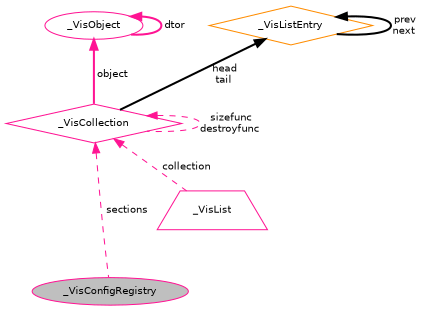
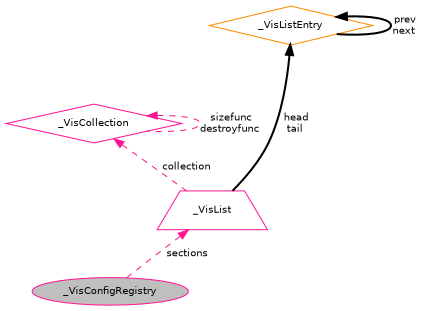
  digraph {
    node [color=deeppink fillcolor=white fontname=Helvetica fontsize=10 shape=ellipse style=filled]
    edge [color=deeppink dir=back fontname=Helvetica fontsize=10 labelfontname=Helvetica labelfontsize=10 style=bold]
    n1 [fillcolor=grey75 fontcolor=black height=0.2 label=_VisConfigRegistry width=0.4]
    n2 [height=0.2 label=_VisList shape=trapezium width=0.4]
    n3 [height=0.2 label=_VisCollection shape=diamond width=0.4]
-   n4 [height=0.2 label=_VisObject width=0.4]
    n5 [color=darkorange height=0.2 label=_VisListEntry shape=diamond width=0.4]
-   n3 -> n1 [label=" sections" style=dashed]
+   n2 -> n1 [label=" sections" style=dashed]
    n3 -> n2 [label=" collection" style=dashed]
    n3 -> n3 [label=" sizefunc\ndestroyfunc" style=dashed]
-   n4 -> n3 [label=" object"]
-   n4 -> n4 [label=" dtor"]
-   n5 -> n3 [color=black label=" head\ntail"]
+   n5 -> n2 [color=black label=" head\ntail"]
    n5 -> n5 [color=black label=" prev\nnext"]
  }
